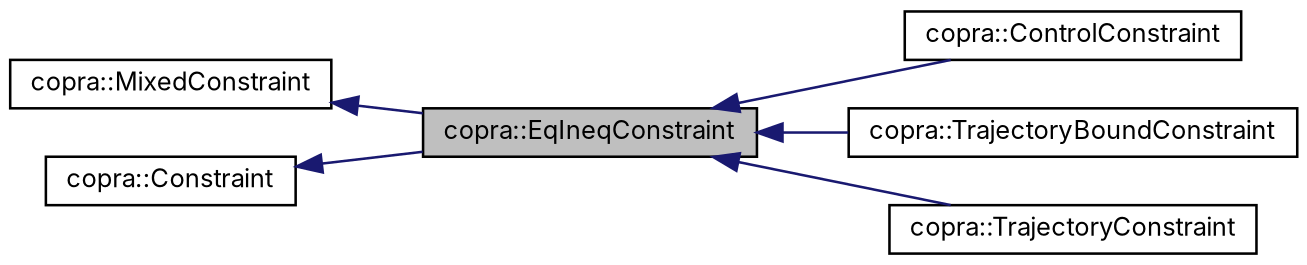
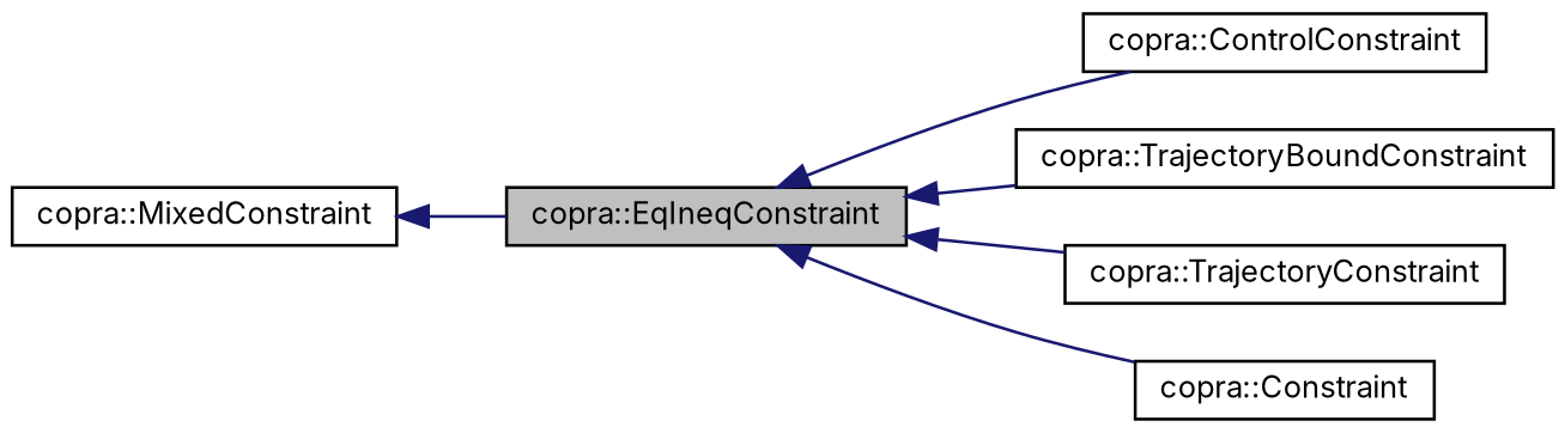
  digraph {
    fontname=Inter
    rankdir=LR
    node [color=black fillcolor=white fontname=Inter fontsize=10 shape=record style=filled]
    edge [color=midnightblue dir=back fontname=Inter fontsize=10 labelfontname=Helvetica labelfontsize=10 style=solid]
    n1 [fillcolor=grey75 fontcolor=black height=0.2 label="copra::EqIneqConstraint" width=0.4]
    n2 [height=0.2 label="copra::ControlConstraint" width=0.4]
    n3 [height=0.2 label="copra::TrajectoryBoundConstraint" width=0.4]
    n4 [height=0.2 label="copra::TrajectoryConstraint" width=0.4]
    n5 [height=0.2 label="copra::MixedConstraint" width=0.4]
    n6 [height=0.2 label="copra::Constraint" width=0.4]
    n1 -> n2
    n1 -> n3
    n1 -> n4
    n5 -> n1
-   n6 -> n1
+   n1 -> n6
  }
